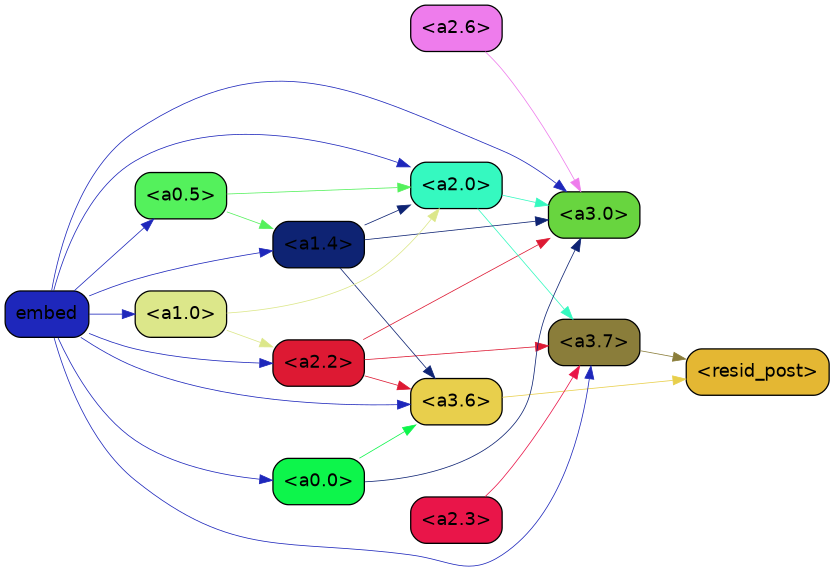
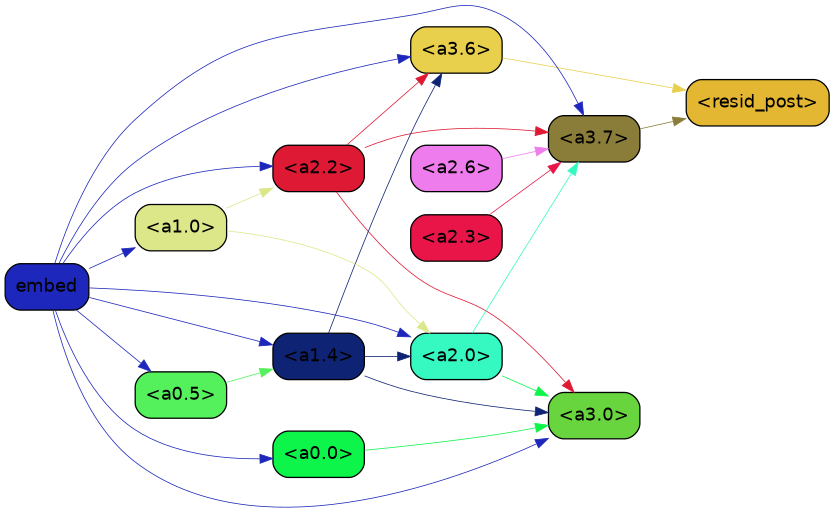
  strict digraph {
    rankdir=LR
    splines=true
    node [color=black fontname=Helvetica shape=box style="filled, rounded"]
    edge [color="#1e27bb" penwidth=0.6]
    "<a3.7>" [fillcolor="#8a7d3a"]
    "<resid_post>" [fillcolor="#e4b733"]
    "<a3.6>" [fillcolor="#e8cf4c"]
    "<a3.0>" [fillcolor="#68d53f"]
    "<a2.3>" [fillcolor="#e91549"]
    "<a2.6>" [fillcolor="#ee7cec"]
    "<a2.2>" [fillcolor="#dd1933"]
    "<a2.0>" [fillcolor="#35f9c0"]
    "<a1.4>" [fillcolor="#0e2373"]
    embed [fillcolor="#1e27bb"]
    "<a0.5>" [fillcolor="#54f15c"]
    "<a0.0>" [fillcolor="#0df54b"]
    "<a1.0>" [fillcolor="#dce78a"]
    "<a3.7>" -> "<resid_post>" [color="#8a7d3a"]
    "<a3.6>" -> "<resid_post>" [color="#e8cf4c"]
    "<a2.3>" -> "<a3.7>" [color="#e91549"]
-   "<a2.6>" -> "<a3.0>" [color="#ee7cec"]
+   "<a2.6>" -> "<a3.7>" [color="#ee7cec"]
    "<a2.2>" -> "<a3.7>" [color="#dd1933"]
    "<a2.2>" -> "<a3.6>" [color="#dd1933"]
    "<a2.2>" -> "<a3.0>" [color="#dd1933"]
    "<a2.0>" -> "<a3.7>" [color="#35f9c0"]
-   "<a2.0>" -> "<a3.0>" [color="#35f9c0"]
+   "<a2.0>" -> "<a3.0>" [color="#0df54b"]
    "<a1.4>" -> "<a3.6>" [color="#0e2373"]
    "<a1.4>" -> "<a3.0>" [color="#0e2373"]
    "<a1.4>" -> "<a2.0>" [color="#0e2373"]
    embed -> "<a3.7>"
    embed -> "<a3.6>"
    embed -> "<a3.0>"
    embed -> "<a2.2>"
    embed -> "<a2.0>"
    embed -> "<a1.4>"
    embed -> "<a0.5>"
    embed -> "<a0.0>"
    embed -> "<a1.0>"
-   "<a0.5>" -> "<a2.0>" [color="#54f15c"]
    "<a0.5>" -> "<a1.4>" [color="#54f15c"]
-   "<a0.0>" -> "<a3.6>" [color="#0df54b"]
-   "<a0.0>" -> "<a3.0>" [color="#0e2373"]
+   "<a0.0>" -> "<a3.0>" [color="#0df54b"]
    "<a1.0>" -> "<a2.2>" [color="#dce78a"]
    "<a1.0>" -> "<a2.0>" [color="#dce78a"]
  }
